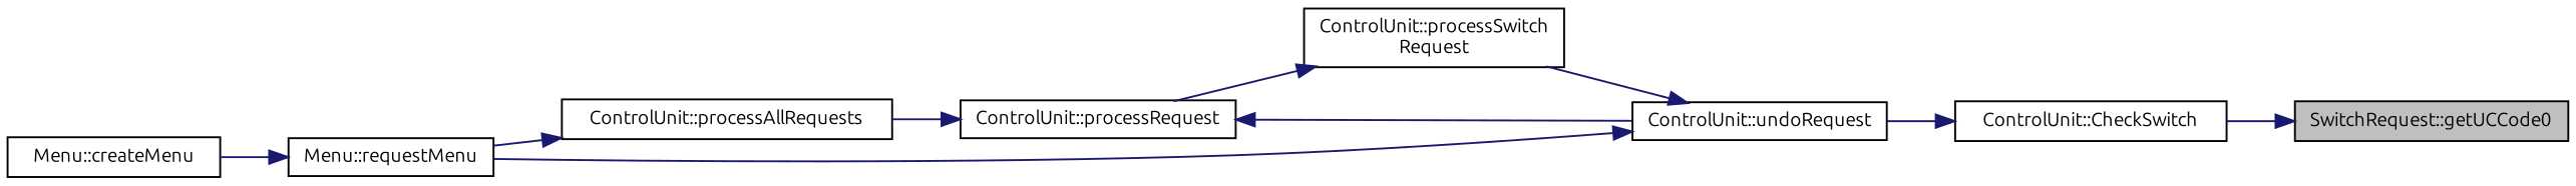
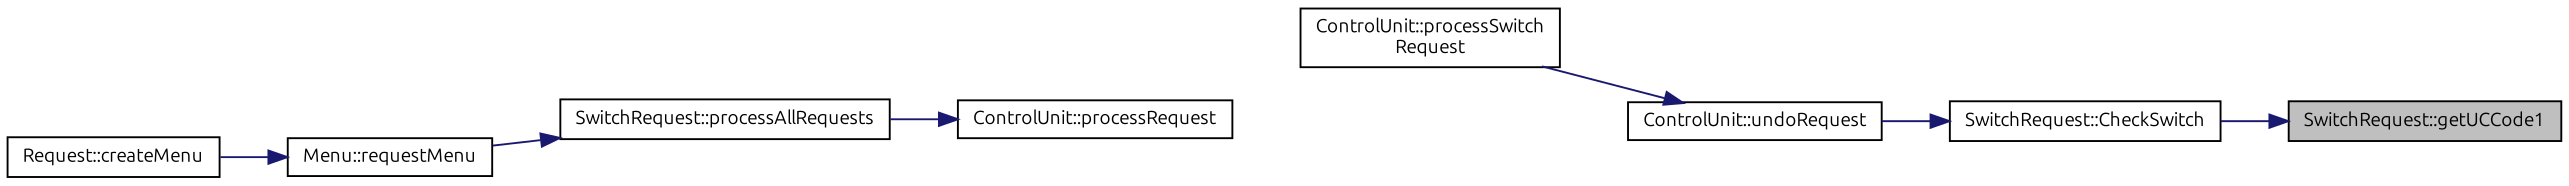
  digraph {
    fontname=Ubuntu
    rankdir=RL
    node [color=black fillcolor=white fontname=Ubuntu fontsize=10 shape=record style=filled]
    edge [color=midnightblue dir=back fontname=Ubuntu fontsize=10 labelfontname=Helvetica labelfontsize=10 style=solid]
-   n1 [fillcolor=grey75 fontcolor=black height=0.2 label="SwitchRequest::getUCCode0" width=0.4]
-   n2 [height=0.2 label="ControlUnit::CheckSwitch" width=0.4]
+   n1 [fillcolor=grey75 fontcolor=black height=0.2 label="SwitchRequest::getUCCode1" width=0.4]
+   n2 [height=0.2 label="SwitchRequest::CheckSwitch" width=0.4]
    n3 [height=0.2 label="ControlUnit::undoRequest" width=0.4]
    n4 [height=0.2 label="ControlUnit::processSwitch\lRequest" width=0.4]
    n5 [height=0.2 label="ControlUnit::processRequest" width=0.4]
-   n6 [height=0.2 label="ControlUnit::processAllRequests" width=0.4]
+   n6 [height=0.2 label="SwitchRequest::processAllRequests" width=0.4]
    n7 [height=0.2 label="Menu::requestMenu" width=0.4]
-   n8 [height=0.2 label="Menu::createMenu" width=0.4]
+   n8 [height=0.2 label="Request::createMenu" width=0.4]
    n1 -> n2
    n2 -> n3
    n3 -> n4
-   n3 -> n7
-   n4 -> n5
-   n5 -> n3
    n5 -> n6
    n6 -> n7
    n7 -> n8
  }
